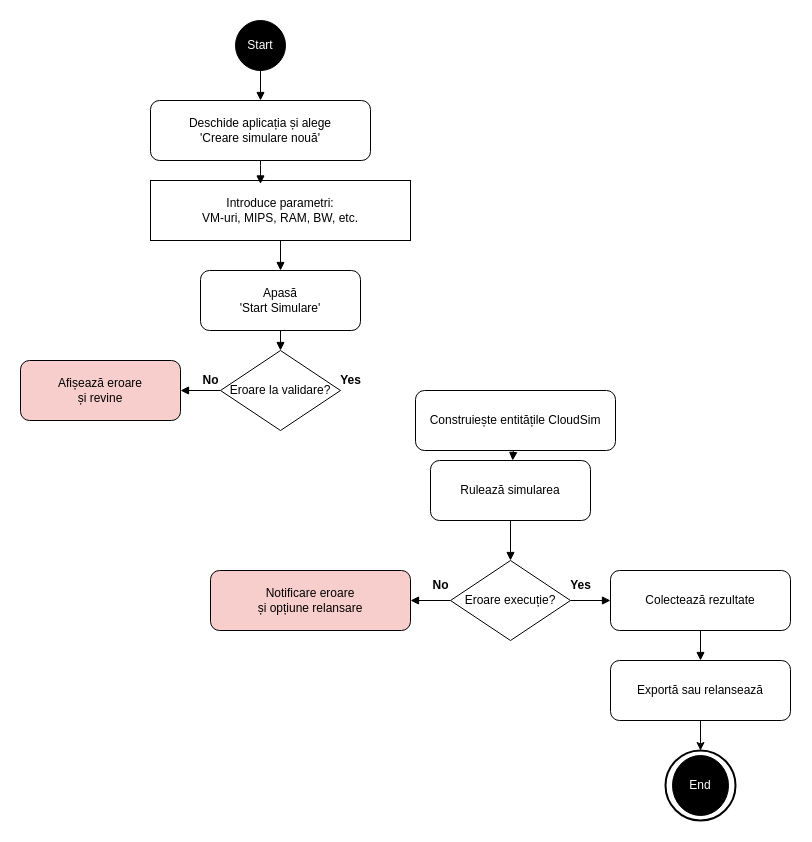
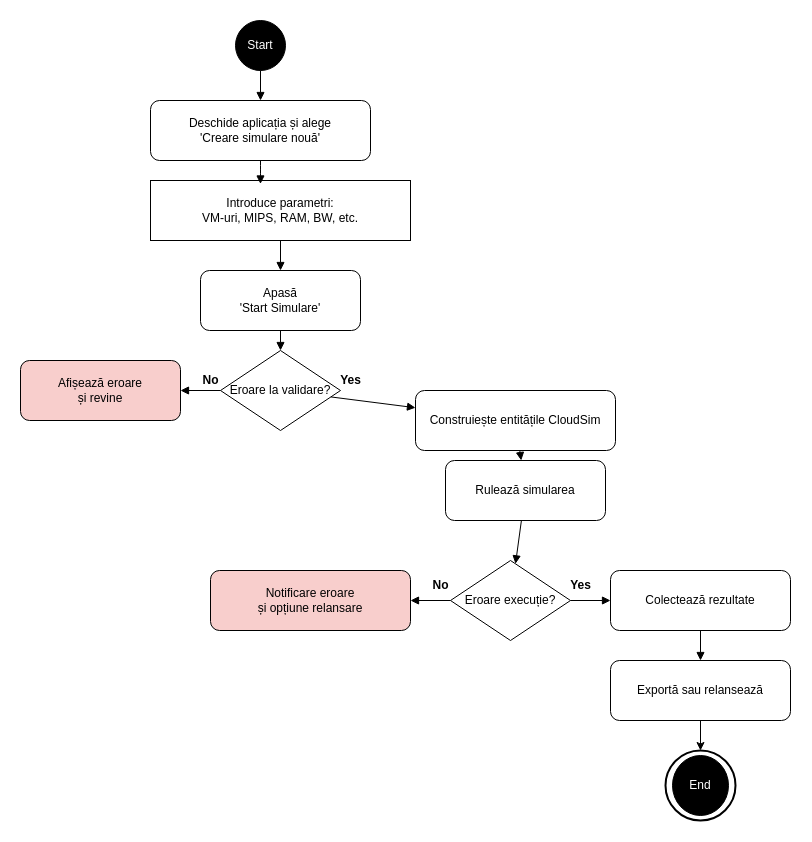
  <mxCell id="0" />
  <mxCell id="1" parent="0" />
  <mxCell id="2" value="&lt;font style=&quot;color: rgb(255, 255, 255);&quot;&gt;Start&lt;/font&gt;" style="ellipse;whiteSpace=wrap;html=1;fillColor=#000000;" parent="1" vertex="1"><mxGeometry x="235" y="20" width="50" height="50" as="geometry" /></mxCell>
  <mxCell id="3" value="Deschide aplicația și alege &#10; 'Creare simulare nouă'" style="rounded=1;whiteSpace=wrap;html=1;" parent="1" vertex="1"><mxGeometry x="150" y="100" width="220" height="60" as="geometry" /></mxCell>
  <mxCell id="4" value="Introduce parametri:&#10;VM-uri, MIPS, RAM, BW, etc." style="whiteSpace=wrap;html=1;rounded=0;" parent="1" vertex="1"><mxGeometry x="150" y="180" width="260" height="60" as="geometry" /></mxCell>
  <mxCell id="5" value="Apasă &#10; 'Start Simulare'" style="rounded=1;whiteSpace=wrap;html=1;" parent="1" vertex="1"><mxGeometry x="200" y="270" width="160" height="60" as="geometry" /></mxCell>
  <mxCell id="6" value="Eroare la validare?" style="rhombus;whiteSpace=wrap;html=1;" parent="1" vertex="1"><mxGeometry x="220" y="350" width="120" height="80" as="geometry" /></mxCell>
  <mxCell id="7" value="Afișează eroare&#10; și revine" style="rounded=1;whiteSpace=wrap;html=1;fillColor=#f8cecc;" parent="1" vertex="1"><mxGeometry x="20" y="360" width="160" height="60" as="geometry" /></mxCell>
  <mxCell id="8" value="Construiește entitățile CloudSim" style="rounded=1;whiteSpace=wrap;html=1;" parent="1" vertex="1"><mxGeometry x="415" y="390" width="200" height="60" as="geometry" /></mxCell>
- <mxCell id="9" value="Rulează simularea" style="rounded=1;whiteSpace=wrap;html=1;" parent="1" vertex="1"><mxGeometry x="430" y="460" width="160" height="60" as="geometry" /></mxCell>
+ <mxCell id="9" value="Rulează simularea" style="rounded=1;whiteSpace=wrap;html=1;" parent="1" vertex="1"><mxGeometry x="445" y="460" width="160" height="60" as="geometry" /></mxCell>
  <mxCell id="10" value="Eroare execuție?" style="rhombus;whiteSpace=wrap;html=1;" parent="1" vertex="1"><mxGeometry x="450" y="560" width="120" height="80" as="geometry" /></mxCell>
  <mxCell id="11" value="Notificare eroare&#10; și opțiune relansare" style="rounded=1;whiteSpace=wrap;html=1;fillColor=#f8cecc;" parent="1" vertex="1"><mxGeometry x="210" y="570" width="200" height="60" as="geometry" /></mxCell>
  <mxCell id="12" value="Colectează rezultate" style="rounded=1;whiteSpace=wrap;html=1;" parent="1" vertex="1"><mxGeometry x="610" y="570" width="180" height="60" as="geometry" /></mxCell>
  <mxCell id="13" value="Exportă sau relansează" style="rounded=1;whiteSpace=wrap;html=1;" parent="1" vertex="1"><mxGeometry x="610" y="660" width="180" height="60" as="geometry" /></mxCell>
  <mxCell id="14" style="endArrow=block;" parent="1" source="2" target="3" edge="1"><mxGeometry relative="1" as="geometry" /></mxCell>
  <mxCell id="15" style="endArrow=block;entryX=0.423;entryY=0.058;entryDx=0;entryDy=0;entryPerimeter=0;" parent="1" source="3" target="4" edge="1"><mxGeometry relative="1" as="geometry"><Array as="points"><mxPoint x="260" y="170" /></Array></mxGeometry></mxCell>
  <mxCell id="16" style="endArrow=block;" parent="1" source="4" target="5" edge="1"><mxGeometry relative="1" as="geometry" /></mxCell>
  <mxCell id="17" style="endArrow=block;" parent="1" source="5" target="6" edge="1"><mxGeometry relative="1" as="geometry" /></mxCell>
  <mxCell id="18" style="endArrow=block;" parent="1" source="6" target="7" edge="1"><mxGeometry relative="1" as="geometry" /></mxCell>
+ <mxCell id="19" style="endArrow=block;" parent="1" source="6" target="8" edge="1"><mxGeometry relative="1" as="geometry" /></mxCell>
  <mxCell id="20" style="endArrow=block;" parent="1" source="8" target="9" edge="1"><mxGeometry relative="1" as="geometry" /></mxCell>
  <mxCell id="21" style="endArrow=block;" parent="1" source="9" target="10" edge="1"><mxGeometry relative="1" as="geometry" /></mxCell>
  <mxCell id="22" style="endArrow=block;" parent="1" source="10" target="11" edge="1"><mxGeometry relative="1" as="geometry" /></mxCell>
  <mxCell id="23" style="endArrow=block;" parent="1" source="10" target="12" edge="1"><mxGeometry relative="1" as="geometry" /></mxCell>
  <mxCell id="24" style="endArrow=block;" parent="1" source="12" target="13" edge="1"><mxGeometry relative="1" as="geometry" /></mxCell>
  <mxCell id="25" style="edgeStyle=orthogonalEdgeStyle;rounded=0;orthogonalLoop=1;jettySize=auto;html=1;exitX=0.5;exitY=0;exitDx=0;exitDy=0;exitPerimeter=0;entryX=0.5;entryY=0;entryDx=0;entryDy=0;entryPerimeter=0;" edge="1" parent="1" source="26" target="26"><mxGeometry relative="1" as="geometry"><mxPoint x="700" y="740" as="targetPoint" /><Array as="points" /></mxGeometry></mxCell>
  <mxCell id="26" value="" style="strokeWidth=2;html=1;shape=mxgraph.flowchart.start_2;whiteSpace=wrap;" vertex="1" parent="1"><mxGeometry x="665" y="750" width="70" height="70" as="geometry" /></mxCell>
  <mxCell id="27" value="&lt;font style=&quot;color: rgb(255, 255, 255);&quot;&gt;End&lt;/font&gt;" style="ellipse;whiteSpace=wrap;html=1;fillColor=#000000;" parent="1" vertex="1"><mxGeometry x="672" y="755" width="56" height="60" as="geometry" /></mxCell>
  <mxCell id="28" style="edgeStyle=orthogonalEdgeStyle;rounded=0;orthogonalLoop=1;jettySize=auto;html=1;entryX=0.5;entryY=0;entryDx=0;entryDy=0;entryPerimeter=0;" edge="1" parent="1" source="13" target="26"><mxGeometry relative="1" as="geometry" /></mxCell>
  <mxCell id="29" value="Yes" style="text;align=center;fontStyle=1;verticalAlign=middle;spacingLeft=3;spacingRight=3;strokeColor=none;rotatable=0;points=[[0,0.5],[1,0.5]];portConstraint=eastwest;html=1;" vertex="1" parent="1"><mxGeometry x="560" y="575" width="40" height="20" as="geometry" /></mxCell>
  <mxCell id="30" value="No" style="text;align=center;fontStyle=1;verticalAlign=middle;spacingLeft=3;spacingRight=3;strokeColor=none;rotatable=0;points=[[0,0.5],[1,0.5]];portConstraint=eastwest;html=1;" vertex="1" parent="1"><mxGeometry x="420" y="575" width="40" height="20" as="geometry" /></mxCell>
  <mxCell id="31" value="Yes" style="text;align=center;fontStyle=1;verticalAlign=middle;spacingLeft=3;spacingRight=3;strokeColor=none;rotatable=0;points=[[0,0.5],[1,0.5]];portConstraint=eastwest;html=1;" vertex="1" parent="1"><mxGeometry x="330" y="370" width="40" height="20" as="geometry" /></mxCell>
  <mxCell id="32" value="No" style="text;align=center;fontStyle=1;verticalAlign=middle;spacingLeft=3;spacingRight=3;strokeColor=none;rotatable=0;points=[[0,0.5],[1,0.5]];portConstraint=eastwest;html=1;" vertex="1" parent="1"><mxGeometry x="190" y="370" width="40" height="20" as="geometry" /></mxCell>
